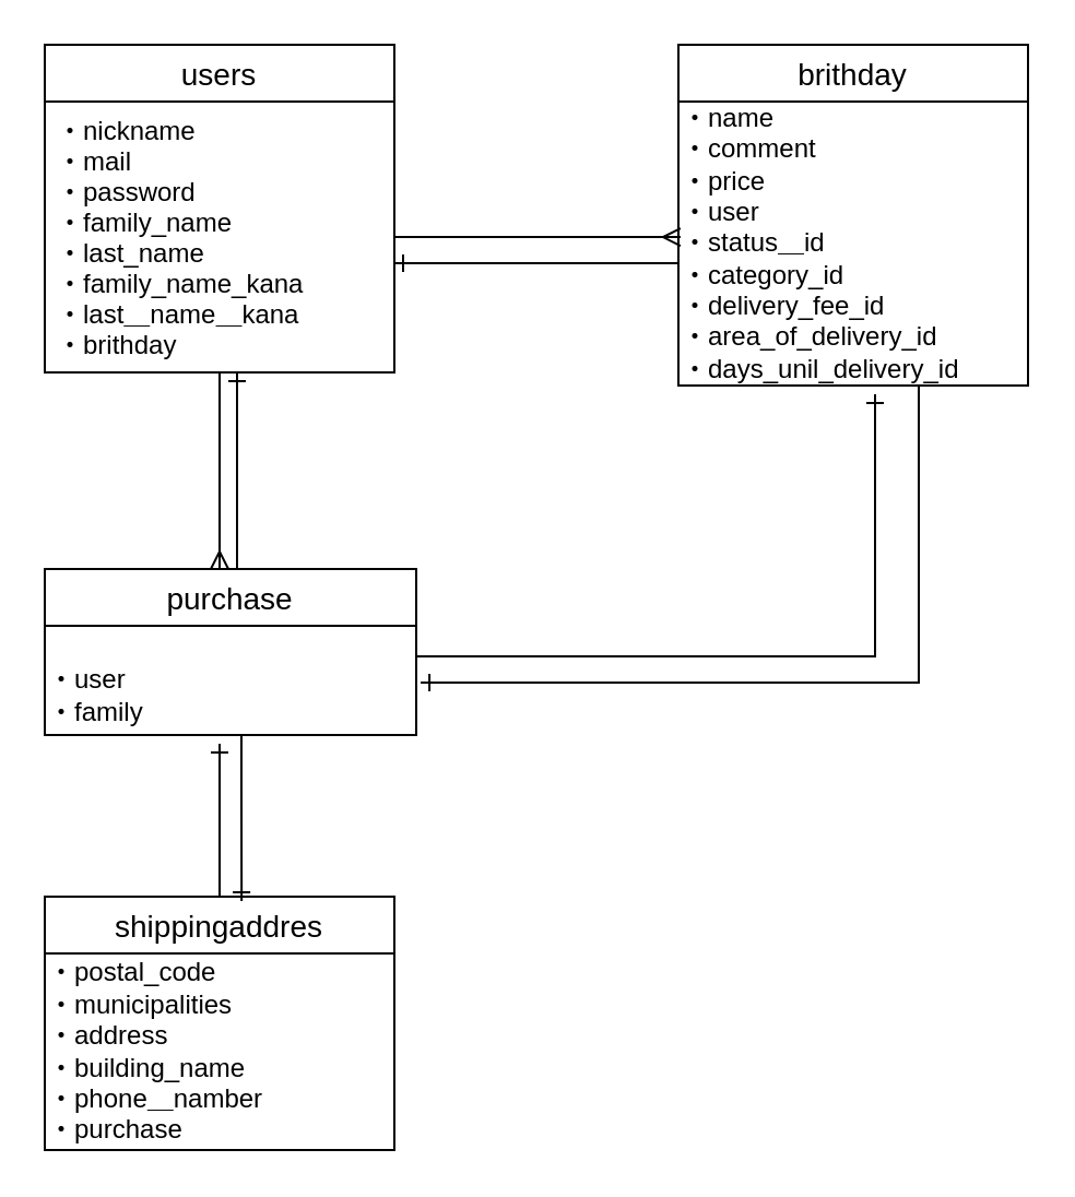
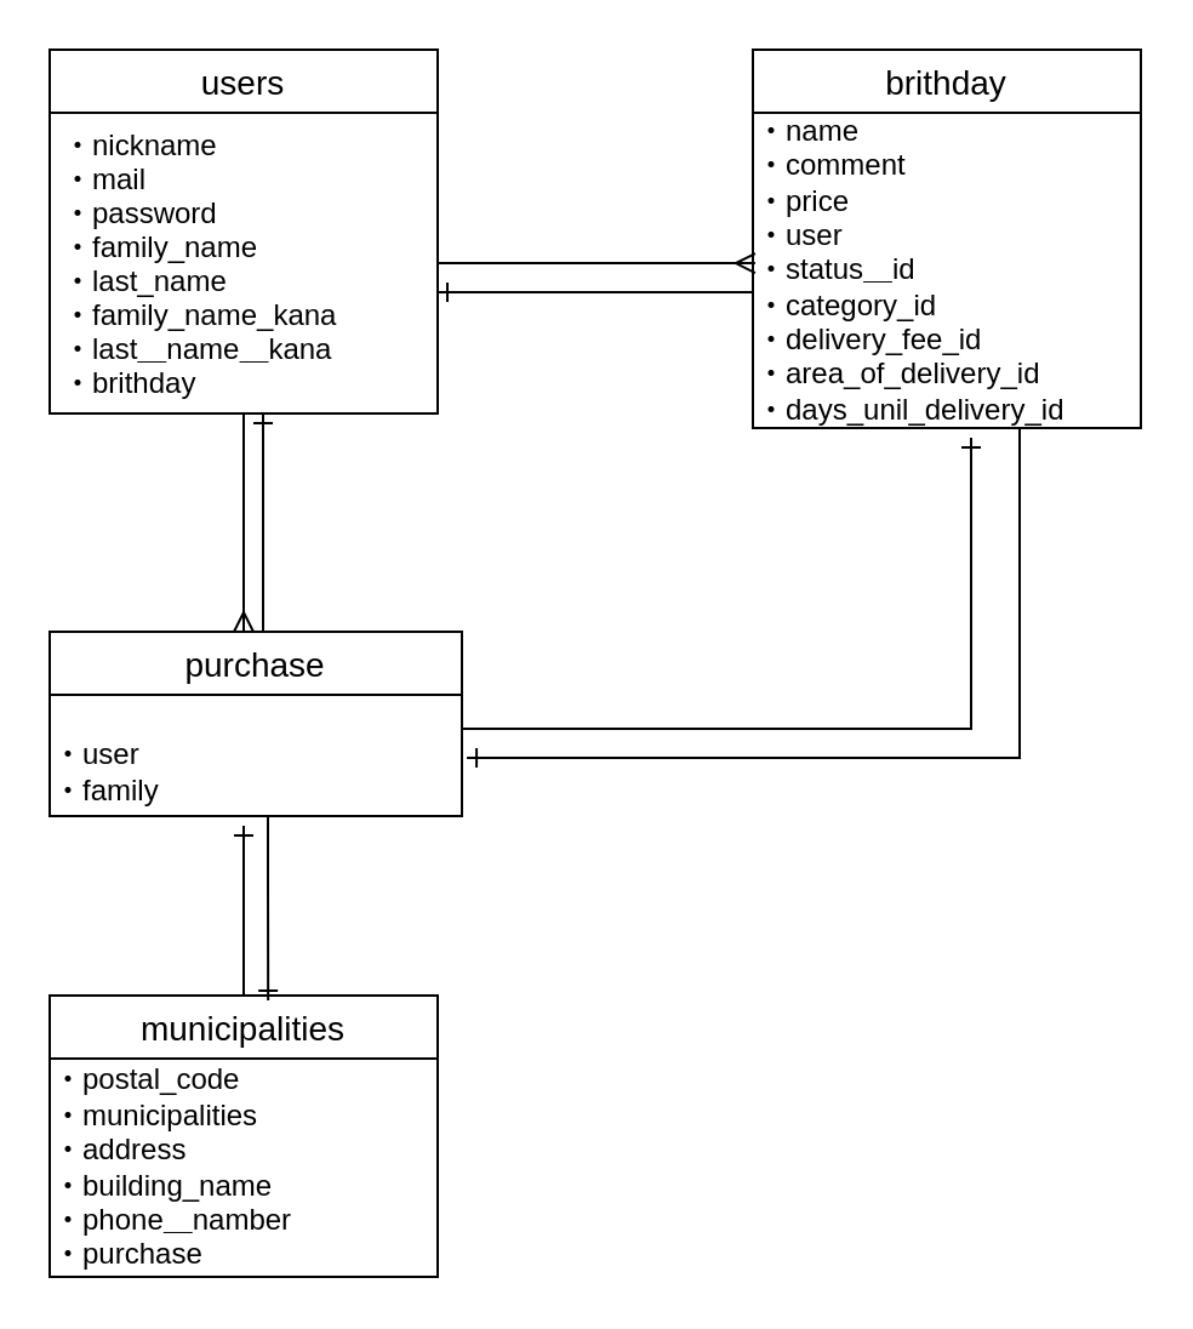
  <mxCell id="0" />
  <mxCell id="1" parent="0" />
  <mxCell id="2" style="edgeStyle=orthogonalEdgeStyle;rounded=0;orthogonalLoop=1;jettySize=auto;html=1;endArrow=ERmany;endFill=0;" edge="1" parent="1" source="3"><mxGeometry relative="1" as="geometry"><mxPoint x="100" y="260" as="targetPoint" /></mxGeometry></mxCell>
  <mxCell id="3" value="users" style="swimlane;fontStyle=0;childLayout=stackLayout;horizontal=1;startSize=26;horizontalStack=0;resizeParent=1;resizeParentMax=0;resizeLast=0;collapsible=1;marginBottom=0;align=center;fontSize=14;" parent="1" vertex="1"><mxGeometry x="20" y="20" width="160" height="150" as="geometry" /></mxCell>
  <mxCell id="4" value="・nickname&#10;・mail&#10;・password&#10;・family_name&#10;・last_name&#10;・family_name_kana&#10;・last＿name＿kana&#10;・brithday&#10;" style="text;strokeColor=none;fillColor=none;spacingLeft=4;spacingRight=4;overflow=hidden;rotatable=0;points=[[0,0.5],[1,0.5]];portConstraint=eastwest;fontSize=12;" parent="3" vertex="1"><mxGeometry y="26" width="160" height="124" as="geometry" /></mxCell>
  <mxCell id="5" value="brithday" style="swimlane;fontStyle=0;childLayout=stackLayout;horizontal=1;startSize=26;horizontalStack=0;resizeParent=1;resizeParentMax=0;resizeLast=0;collapsible=1;marginBottom=0;align=center;fontSize=14;" parent="1" vertex="1"><mxGeometry x="310" y="20" width="160" height="156" as="geometry" /></mxCell>
  <mxCell id="6" value="・name&lt;br&gt;・comment&lt;br&gt;・price&lt;br&gt;・user&lt;br&gt;・status＿id&lt;br&gt;・category_id&lt;br&gt;・delivery_fee_id&lt;br&gt;・area_of_delivery_id&lt;br&gt;・days_unil_delivery_id&lt;br&gt;" style="text;html=1;align=left;verticalAlign=middle;resizable=0;points=[];autosize=1;" parent="5" vertex="1"><mxGeometry y="26" width="160" height="130" as="geometry" /></mxCell>
  <mxCell id="7" style="edgeStyle=orthogonalEdgeStyle;rounded=0;orthogonalLoop=1;jettySize=auto;html=1;entryX=0.55;entryY=1;entryDx=0;entryDy=0;entryPerimeter=0;endArrow=ERone;endFill=0;" edge="1" parent="1" source="8" target="4"><mxGeometry relative="1" as="geometry"><Array as="points"><mxPoint x="108" y="240" /><mxPoint x="108" y="240" /></Array></mxGeometry></mxCell>
  <mxCell id="8" value="purchase" style="swimlane;fontStyle=0;childLayout=stackLayout;horizontal=1;startSize=26;horizontalStack=0;resizeParent=1;resizeParentMax=0;resizeLast=0;collapsible=1;marginBottom=0;align=center;fontSize=14;" parent="1" vertex="1"><mxGeometry x="20" y="260" width="170" height="76" as="geometry" /></mxCell>
  <mxCell id="9" value="&lt;br&gt;・user&lt;br&gt;・family" style="text;html=1;align=left;verticalAlign=middle;resizable=0;points=[];autosize=1;" parent="8" vertex="1"><mxGeometry y="26" width="170" height="50" as="geometry" /></mxCell>
  <mxCell id="10" style="edgeStyle=orthogonalEdgeStyle;rounded=0;orthogonalLoop=1;jettySize=auto;html=1;endArrow=ERone;endFill=0;" edge="1" parent="1" source="11"><mxGeometry relative="1" as="geometry"><mxPoint x="100" y="340" as="targetPoint" /></mxGeometry></mxCell>
- <mxCell id="11" value="shippingaddres" style="swimlane;fontStyle=0;childLayout=stackLayout;horizontal=1;startSize=26;horizontalStack=0;resizeParent=1;resizeParentMax=0;resizeLast=0;collapsible=1;marginBottom=0;align=center;fontSize=14;" parent="1" vertex="1"><mxGeometry x="20" y="410" width="160" height="116" as="geometry" /></mxCell>
+ <mxCell id="11" value="municipalities" style="swimlane;fontStyle=0;childLayout=stackLayout;horizontal=1;startSize=26;horizontalStack=0;resizeParent=1;resizeParentMax=0;resizeLast=0;collapsible=1;marginBottom=0;align=center;fontSize=14;" parent="1" vertex="1"><mxGeometry x="20" y="410" width="160" height="116" as="geometry" /></mxCell>
  <mxCell id="12" value="・postal_code&lt;br&gt;・municipalities&lt;br&gt;・address&lt;br&gt;・building_name&lt;br&gt;・phone＿namber&lt;br&gt;・purchase" style="text;html=1;align=left;verticalAlign=middle;resizable=0;points=[];autosize=1;" parent="11" vertex="1"><mxGeometry y="26" width="160" height="90" as="geometry" /></mxCell>
  <mxCell id="13" style="edgeStyle=orthogonalEdgeStyle;rounded=0;orthogonalLoop=1;jettySize=auto;html=1;entryX=0.563;entryY=0.017;entryDx=0;entryDy=0;entryPerimeter=0;endArrow=ERone;endFill=0;" edge="1" parent="1" source="9" target="11"><mxGeometry relative="1" as="geometry"><Array as="points"><mxPoint x="110" y="360" /><mxPoint x="110" y="360" /></Array></mxGeometry></mxCell>
  <mxCell id="14" style="edgeStyle=orthogonalEdgeStyle;rounded=0;orthogonalLoop=1;jettySize=auto;html=1;endArrow=ERmany;endFill=0;entryX=0.006;entryY=0.477;entryDx=0;entryDy=0;entryPerimeter=0;" edge="1" parent="1" source="4" target="6"><mxGeometry relative="1" as="geometry"><mxPoint x="300" y="108" as="targetPoint" /></mxGeometry></mxCell>
  <mxCell id="15" style="edgeStyle=orthogonalEdgeStyle;rounded=0;orthogonalLoop=1;jettySize=auto;html=1;endArrow=ERone;endFill=0;" edge="1" parent="1" source="6" target="4"><mxGeometry relative="1" as="geometry"><Array as="points"><mxPoint x="280" y="120" /><mxPoint x="280" y="120" /></Array></mxGeometry></mxCell>
  <mxCell id="16" style="edgeStyle=orthogonalEdgeStyle;rounded=0;orthogonalLoop=1;jettySize=auto;html=1;entryX=1.012;entryY=0.52;entryDx=0;entryDy=0;entryPerimeter=0;endArrow=ERone;endFill=0;" edge="1" parent="1" source="6" target="9"><mxGeometry relative="1" as="geometry"><Array as="points"><mxPoint x="420" y="312" /></Array></mxGeometry></mxCell>
  <mxCell id="17" style="edgeStyle=orthogonalEdgeStyle;rounded=0;orthogonalLoop=1;jettySize=auto;html=1;endArrow=ERone;endFill=0;" edge="1" parent="1" source="9"><mxGeometry relative="1" as="geometry"><mxPoint x="400" y="180" as="targetPoint" /><Array as="points"><mxPoint x="400" y="300" /><mxPoint x="400" y="180" /></Array></mxGeometry></mxCell>
